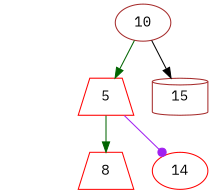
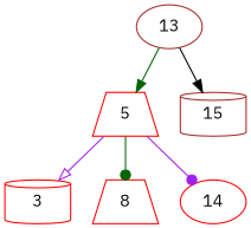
  digraph {
    fontname="IBM Plex Mono"
    node [color=red fillcolor=" #EEEEE" fontname="IBM Plex Mono" shape=ellipse stile=filled]
    edge [arrowhead=normal color=darkgreen fontname="IBM Plex Mono"]
-   10 [color=brown]
+   10 [color=brown label=13]
    5 [shape=trapezium]
    15 [color=brown shape=cylinder]
+   3 [shape=cylinder]
    8 [shape=trapezium]
    14
    10 -> 5
    10 -> 15 [color=black]
-   5 -> 8
+   5 -> 3 [arrowhead=onormal color=purple]
+   5 -> 8 [arrowhead=dot]
    5 -> 14 [arrowhead=dot color=purple]
  }
